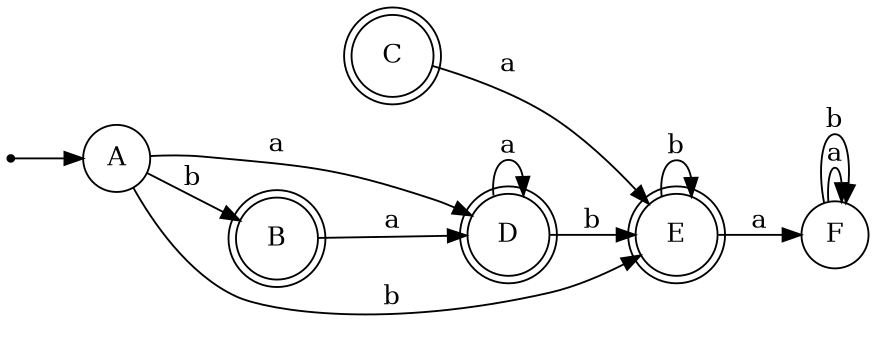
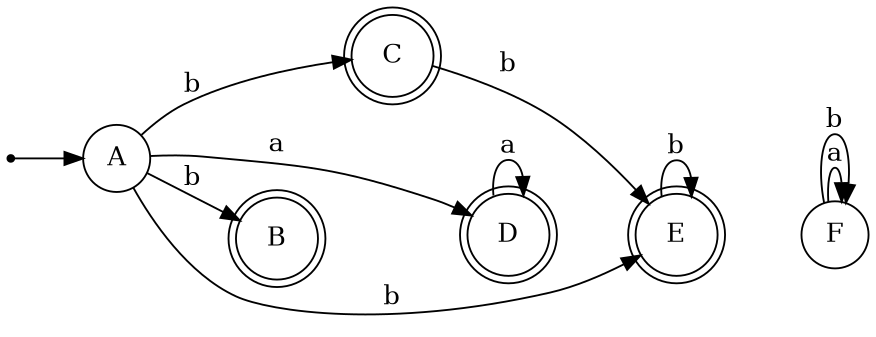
  digraph {
    rankdir=LR
    node [shape=doublecircle]
    n1 [label=A shape=circle]
    n2 [label=B]
    n3 [label=C]
    n4 [label=D]
    n5 [label=E]
    n6 [label=F shape=circle]
    init [shape=point]
    n1 -> n2 [label=b]
+   n1 -> n3 [label=b]
    n1 -> n4 [label=a]
    n1 -> n5 [label=b]
-   n2 -> n4 [label=a]
-   n3 -> n5 [label=a]
+   n3 -> n5 [label=b]
    n4 -> n4 [label=a]
-   n4 -> n5 [label=b]
    n5 -> n5 [label=b]
-   n5 -> n6 [label=a]
    n6 -> n6 [label=a]
    n6 -> n6 [label=b]
    init -> n1
  }
